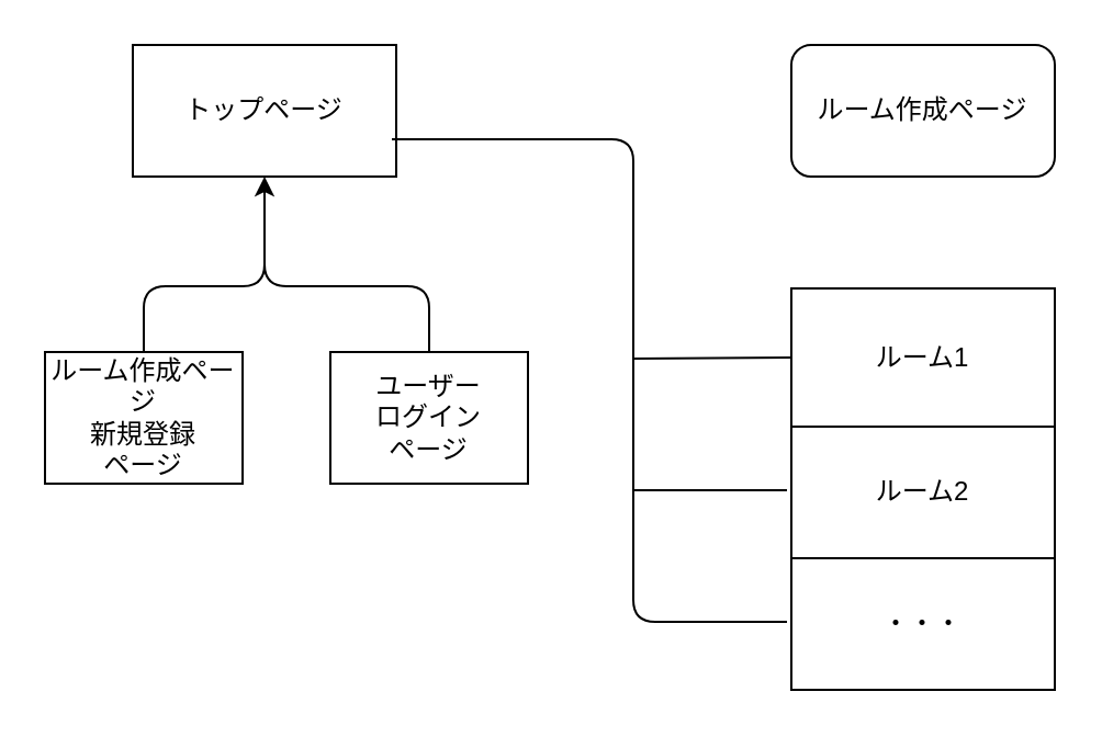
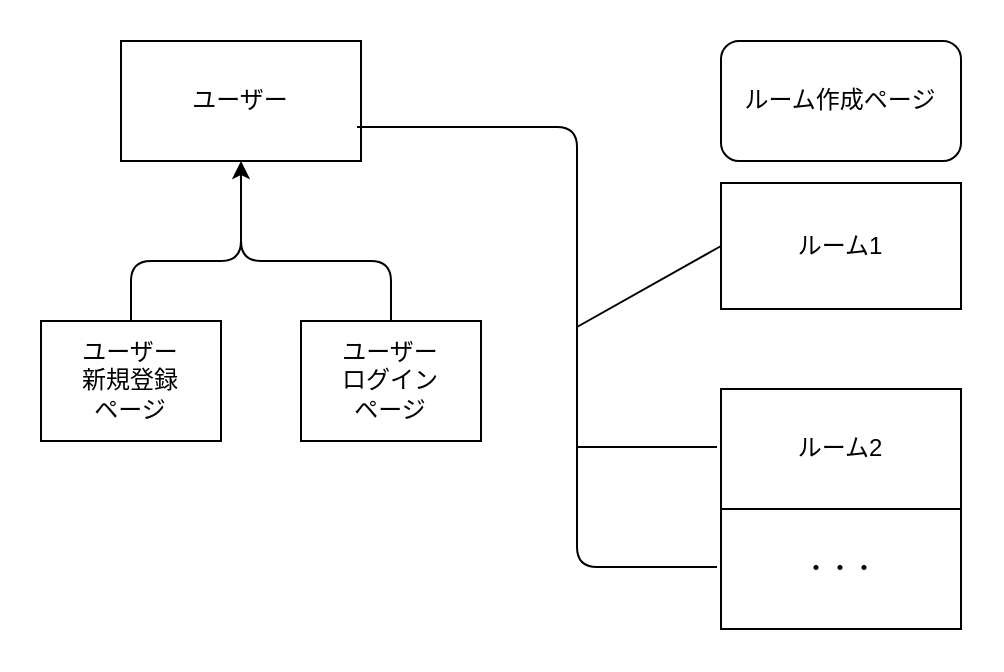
  <mxCell id="0" />
  <mxCell id="1" parent="0" />
- <mxCell id="2" value="トップページ" style="rounded=0;whiteSpace=wrap;html=1;" parent="1" vertex="1"><mxGeometry x="60" y="20" width="120" height="60" as="geometry" /></mxCell>
- <mxCell id="3" value="ルーム作成ページ&lt;br&gt;新規登録&lt;br&gt;ページ" style="rounded=0;whiteSpace=wrap;html=1;" parent="1" vertex="1"><mxGeometry x="20" y="160" width="90" height="60" as="geometry" /></mxCell>
+ <mxCell id="2" value="ユーザー" style="rounded=0;whiteSpace=wrap;html=1;" parent="1" vertex="1"><mxGeometry x="60" y="20" width="120" height="60" as="geometry" /></mxCell>
+ <mxCell id="3" value="ユーザー&lt;br&gt;新規登録&lt;br&gt;ページ" style="rounded=0;whiteSpace=wrap;html=1;" parent="1" vertex="1"><mxGeometry x="20" y="160" width="90" height="60" as="geometry" /></mxCell>
  <mxCell id="4" value="ユーザー&lt;br&gt;ログイン&lt;br&gt;ページ" style="rounded=0;whiteSpace=wrap;html=1;" parent="1" vertex="1"><mxGeometry x="150" y="160" width="90" height="60" as="geometry" /></mxCell>
  <mxCell id="5" value="ルーム作成ページ" style="whiteSpace=wrap;html=1;rounded=1;" parent="1" vertex="1"><mxGeometry x="360" y="20" width="120" height="60" as="geometry" /></mxCell>
- <mxCell id="6" value="ルーム1" style="rounded=0;whiteSpace=wrap;html=1;" parent="1" vertex="1"><mxGeometry x="360" y="131" width="120" height="63" as="geometry" /></mxCell>
+ <mxCell id="6" value="ルーム1" style="rounded=0;whiteSpace=wrap;html=1;" parent="1" vertex="1"><mxGeometry x="360" y="91" width="120" height="63" as="geometry" /></mxCell>
  <mxCell id="7" value="" style="endArrow=classic;html=1;exitX=0.5;exitY=0;exitDx=0;exitDy=0;entryX=0.5;entryY=1;entryDx=0;entryDy=0;" parent="1" source="3" target="2" edge="1"><mxGeometry width="50" height="50" relative="1" as="geometry"><mxPoint x="440" y="250" as="sourcePoint" /><mxPoint x="490" y="200" as="targetPoint" /><Array as="points"><mxPoint x="65" y="130" /><mxPoint x="120" y="130" /></Array></mxGeometry></mxCell>
  <mxCell id="8" value="" style="endArrow=none;html=1;exitX=0.5;exitY=0;exitDx=0;exitDy=0;" parent="1" source="4" edge="1"><mxGeometry width="50" height="50" relative="1" as="geometry"><mxPoint x="440" y="250" as="sourcePoint" /><mxPoint x="120" y="90" as="targetPoint" /><Array as="points"><mxPoint x="195" y="130" /><mxPoint x="120" y="130" /></Array></mxGeometry></mxCell>
  <mxCell id="9" value="ルーム2" style="rounded=0;whiteSpace=wrap;html=1;" parent="1" vertex="1"><mxGeometry x="360" y="194" width="120" height="60" as="geometry" /></mxCell>
  <mxCell id="10" value="・・・" style="rounded=0;whiteSpace=wrap;html=1;" parent="1" vertex="1"><mxGeometry x="360" y="254" width="120" height="60" as="geometry" /></mxCell>
  <mxCell id="11" value="" style="endArrow=none;html=1;" parent="1" edge="1"><mxGeometry width="50" height="50" relative="1" as="geometry"><mxPoint x="178" y="63" as="sourcePoint" /><mxPoint x="358" y="283" as="targetPoint" /><Array as="points"><mxPoint x="288" y="63" /><mxPoint x="288" y="283" /></Array></mxGeometry></mxCell>
  <mxCell id="12" value="" style="endArrow=none;html=1;" edge="1" parent="1"><mxGeometry width="50" height="50" relative="1" as="geometry"><mxPoint x="288" y="223" as="sourcePoint" /><mxPoint x="358" y="223" as="targetPoint" /></mxGeometry></mxCell>
  <mxCell id="13" value="" style="endArrow=none;html=1;entryX=0;entryY=0.5;entryDx=0;entryDy=0;" edge="1" parent="1" target="6"><mxGeometry width="50" height="50" relative="1" as="geometry"><mxPoint x="288" y="163" as="sourcePoint" /><mxPoint x="528" y="253" as="targetPoint" /></mxGeometry></mxCell>
